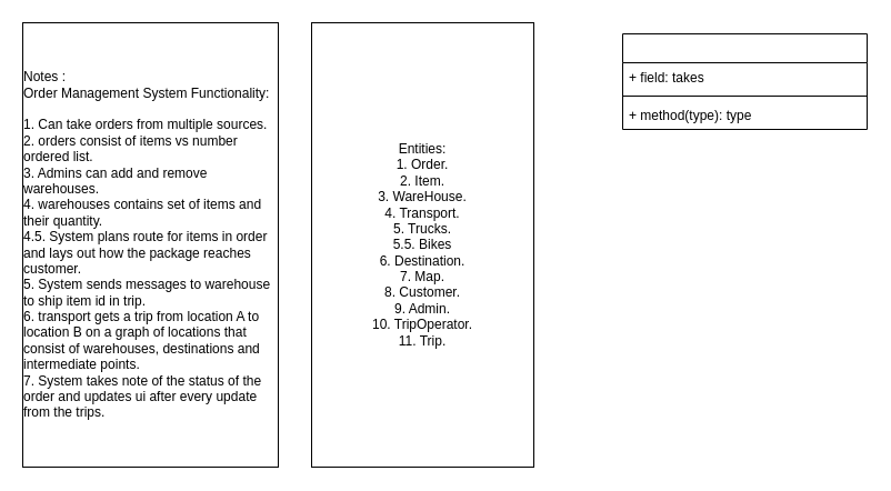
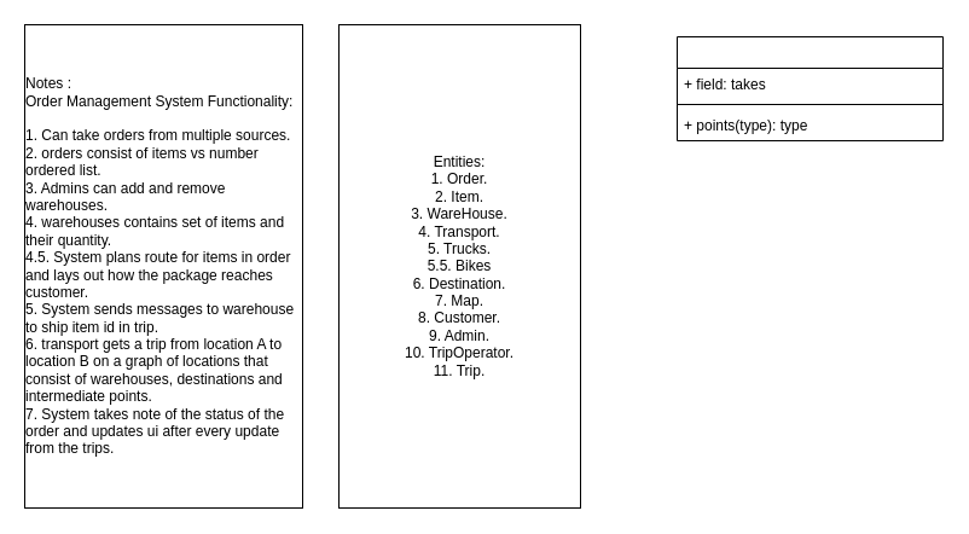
  <mxCell id="0" />
  <mxCell id="1" parent="0" />
  <mxCell id="2" value="" style="swimlane;fontStyle=1;align=center;verticalAlign=top;childLayout=stackLayout;horizontal=1;startSize=26;horizontalStack=0;resizeParent=1;resizeParentMax=0;resizeLast=0;collapsible=1;marginBottom=0;" vertex="1" parent="1"><mxGeometry x="560" y="30" width="220" height="86" as="geometry" /></mxCell>
  <mxCell id="3" value="+ field: takes" style="text;strokeColor=none;fillColor=none;align=left;verticalAlign=top;spacingLeft=4;spacingRight=4;overflow=hidden;rotatable=0;points=[[0,0.5],[1,0.5]];portConstraint=eastwest;" vertex="1" parent="2"><mxGeometry y="26" width="220" height="26" as="geometry" /></mxCell>
  <mxCell id="4" value="" style="line;strokeWidth=1;fillColor=none;align=left;verticalAlign=middle;spacingTop=-1;spacingLeft=3;spacingRight=3;rotatable=0;labelPosition=right;points=[];portConstraint=eastwest;" vertex="1" parent="2"><mxGeometry y="52" width="220" height="8" as="geometry" /></mxCell>
- <mxCell id="5" value="+ method(type): type" style="text;strokeColor=none;fillColor=none;align=left;verticalAlign=top;spacingLeft=4;spacingRight=4;overflow=hidden;rotatable=0;points=[[0,0.5],[1,0.5]];portConstraint=eastwest;" vertex="1" parent="2"><mxGeometry y="60" width="220" height="26" as="geometry" /></mxCell>
+ <mxCell id="5" value="+ points(type): type" style="text;strokeColor=none;fillColor=none;align=left;verticalAlign=top;spacingLeft=4;spacingRight=4;overflow=hidden;rotatable=0;points=[[0,0.5],[1,0.5]];portConstraint=eastwest;" vertex="1" parent="2"><mxGeometry y="60" width="220" height="26" as="geometry" /></mxCell>
  <mxCell id="6" value="&lt;div style=&quot;text-align: left&quot;&gt;&lt;span&gt;Notes :&amp;nbsp;&lt;/span&gt;&lt;/div&gt;&lt;div style=&quot;text-align: left&quot;&gt;&lt;span&gt;Order Management System Functionality:&lt;/span&gt;&lt;/div&gt;&lt;div style=&quot;text-align: left&quot;&gt;&lt;br&gt;&lt;/div&gt;&lt;div style=&quot;text-align: left&quot;&gt;&lt;span&gt;1. Can take orders from multiple sources.&lt;/span&gt;&lt;/div&gt;&lt;div style=&quot;text-align: left&quot;&gt;&lt;span&gt;2. orders consist of items vs number ordered list.&lt;/span&gt;&lt;/div&gt;&lt;div style=&quot;text-align: left&quot;&gt;&lt;span&gt;3. Admins can add and remove warehouses.&lt;/span&gt;&lt;/div&gt;&lt;div style=&quot;text-align: left&quot;&gt;4. warehouses contains set of items and their quantity.&lt;/div&gt;&lt;div style=&quot;text-align: left&quot;&gt;4.5. System plans route for items in order and lays out how the package reaches customer.&lt;/div&gt;&lt;div style=&quot;text-align: left&quot;&gt;5. System sends messages to warehouse to ship item id in trip.&lt;/div&gt;&lt;div style=&quot;text-align: left&quot;&gt;6. transport gets a trip from location A to location B on a graph of locations that consist of warehouses, destinations and intermediate points.&lt;/div&gt;&lt;div style=&quot;text-align: left&quot;&gt;7. System takes note of the status of the order and updates ui after every update from the trips.&lt;/div&gt;" style="rounded=0;whiteSpace=wrap;html=1;" vertex="1" parent="1"><mxGeometry x="20" y="20" width="230" height="400" as="geometry" /></mxCell>
  <mxCell id="7" value="Entities:&lt;br&gt;1. Order.&lt;br&gt;2. Item.&lt;br&gt;3. WareHouse.&lt;br&gt;4. Transport.&lt;br&gt;5. Trucks.&lt;br&gt;5.5. Bikes&lt;br&gt;6. Destination.&lt;br&gt;7. Map.&lt;br&gt;8. Customer.&lt;br&gt;9. Admin.&lt;br&gt;10. TripOperator.&lt;br&gt;11. Trip." style="rounded=0;whiteSpace=wrap;html=1;" vertex="1" parent="1"><mxGeometry x="280" y="20" width="200" height="400" as="geometry" /></mxCell>
